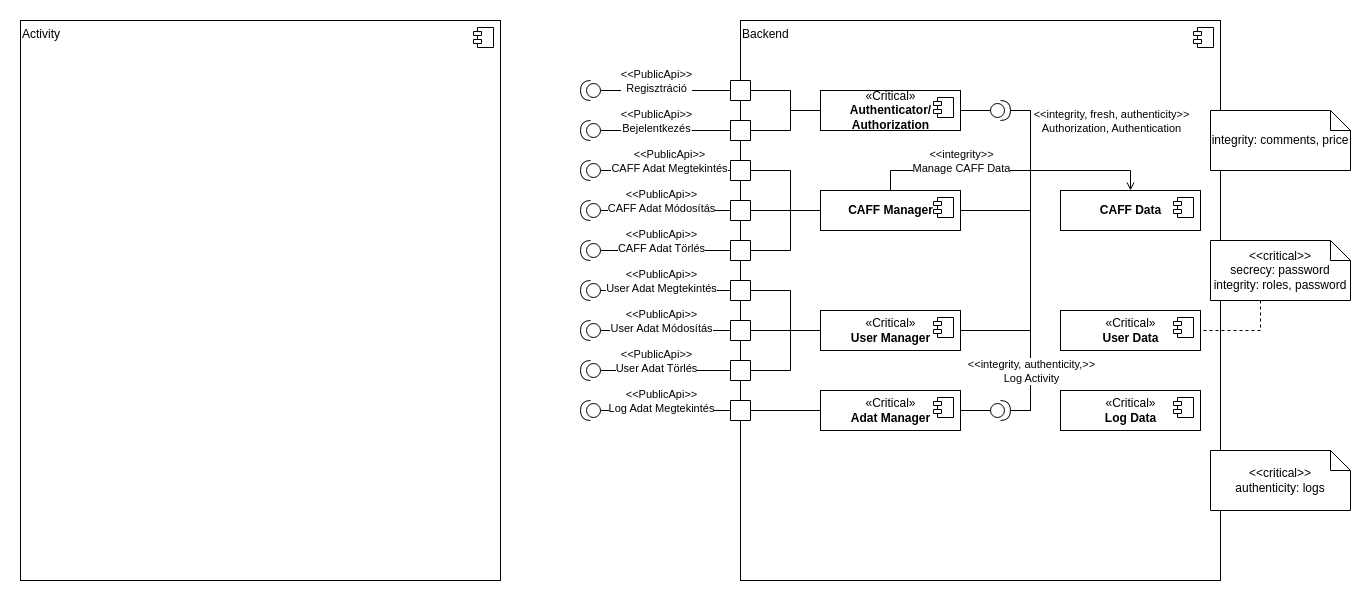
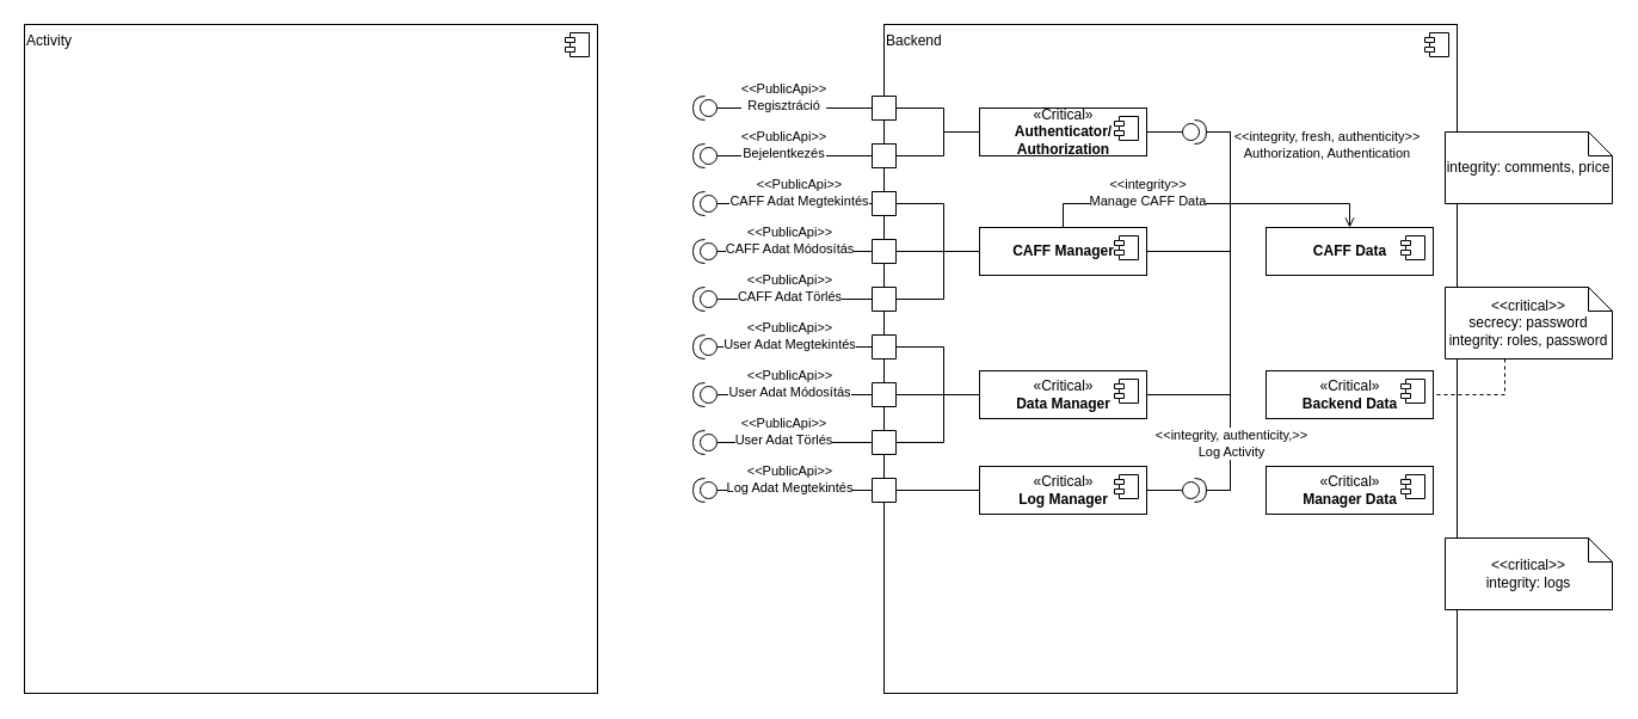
  <mxCell id="0" />
  <mxCell id="1" parent="0" />
  <mxCell id="2" value="Backend" style="html=1;dropTarget=0;align=left;verticalAlign=top;" vertex="1" parent="1"><mxGeometry x="740" y="20" width="480" height="560" as="geometry" /></mxCell>
  <mxCell id="3" value="" style="shape=module;jettyWidth=8;jettyHeight=4;" vertex="1" parent="2"><mxGeometry x="1" width="20" height="20" relative="1" as="geometry"><mxPoint x="-27" y="7" as="offset" /></mxGeometry></mxCell>
  <mxCell id="4" value="Activity" style="html=1;dropTarget=0;verticalAlign=top;align=left;" vertex="1" parent="1"><mxGeometry x="20" y="20" width="480" height="560" as="geometry" /></mxCell>
  <mxCell id="5" value="" style="shape=module;jettyWidth=8;jettyHeight=4;" vertex="1" parent="4"><mxGeometry x="1" width="20" height="20" relative="1" as="geometry"><mxPoint x="-27" y="7" as="offset" /></mxGeometry></mxCell>
  <mxCell id="6" value="" style="verticalLabelPosition=bottom;verticalAlign=top;html=1;shape=mxgraph.basic.rect;fillColor2=none;strokeWidth=1;size=20;indent=5;" vertex="1" parent="1"><mxGeometry x="730" y="80" width="20" height="20" as="geometry" /></mxCell>
  <mxCell id="7" value="" style="verticalLabelPosition=bottom;verticalAlign=top;html=1;shape=mxgraph.basic.rect;fillColor2=none;strokeWidth=1;size=20;indent=5;" vertex="1" parent="1"><mxGeometry x="730" y="120" width="20" height="20" as="geometry" /></mxCell>
  <mxCell id="8" style="edgeStyle=orthogonalEdgeStyle;rounded=0;orthogonalLoop=1;jettySize=auto;html=1;endArrow=none;endFill=0;" edge="1" parent="1" source="10" target="6"><mxGeometry relative="1" as="geometry" /></mxCell>
  <mxCell id="9" value="&amp;lt;&amp;lt;PublicApi&amp;gt;&amp;gt;&lt;br&gt;Regisztráció" style="edgeLabel;html=1;align=center;verticalAlign=middle;resizable=0;points=[];" vertex="1" connectable="0" parent="8"><mxGeometry x="-0.267" y="-1" relative="1" as="geometry"><mxPoint x="7" y="-11" as="offset" /></mxGeometry></mxCell>
  <mxCell id="10" value="" style="shape=providedRequiredInterface;html=1;verticalLabelPosition=bottom;sketch=0;flipV=0;flipH=1;" vertex="1" parent="1"><mxGeometry x="580" y="80" width="20" height="20" as="geometry" /></mxCell>
  <mxCell id="11" style="edgeStyle=orthogonalEdgeStyle;rounded=0;orthogonalLoop=1;jettySize=auto;html=1;endArrow=none;endFill=0;" edge="1" parent="1" source="13" target="7"><mxGeometry relative="1" as="geometry"><mxPoint x="740" y="130" as="targetPoint" /><Array as="points"><mxPoint x="680" y="130" /><mxPoint x="680" y="130" /></Array></mxGeometry></mxCell>
  <mxCell id="12" value="&amp;lt;&amp;lt;PublicApi&amp;gt;&amp;gt;&lt;br&gt;Bejelentkezés" style="edgeLabel;html=1;align=center;verticalAlign=middle;resizable=0;points=[];" vertex="1" connectable="0" parent="11"><mxGeometry x="-0.267" y="-1" relative="1" as="geometry"><mxPoint x="7" y="-11" as="offset" /></mxGeometry></mxCell>
  <mxCell id="13" value="" style="shape=providedRequiredInterface;html=1;verticalLabelPosition=bottom;sketch=0;flipV=0;flipH=1;" vertex="1" parent="1"><mxGeometry x="580" y="120" width="20" height="20" as="geometry" /></mxCell>
  <mxCell id="14" value="" style="verticalLabelPosition=bottom;verticalAlign=top;html=1;shape=mxgraph.basic.rect;fillColor2=none;strokeWidth=1;size=20;indent=5;" vertex="1" parent="1"><mxGeometry x="730" y="120" width="20" height="20" as="geometry" /></mxCell>
  <mxCell id="15" style="edgeStyle=orthogonalEdgeStyle;rounded=0;orthogonalLoop=1;jettySize=auto;html=1;endArrow=none;endFill=0;" edge="1" parent="1" source="19"><mxGeometry relative="1" as="geometry"><mxPoint x="730" y="170" as="targetPoint" /><mxPoint x="640" y="170" as="sourcePoint" /><Array as="points" /></mxGeometry></mxCell>
  <mxCell id="16" value="&amp;lt;&amp;lt;PublicApi&amp;gt;&amp;gt;&lt;br&gt;CAFF Adat Megtekintés" style="edgeLabel;html=1;align=center;verticalAlign=middle;resizable=0;points=[];" vertex="1" connectable="0" parent="15"><mxGeometry x="-0.267" y="-1" relative="1" as="geometry"><mxPoint x="20" y="-11" as="offset" /></mxGeometry></mxCell>
  <mxCell id="17" style="edgeStyle=orthogonalEdgeStyle;rounded=0;orthogonalLoop=1;jettySize=auto;html=1;endArrow=none;endFill=0;" edge="1" parent="1" source="18" target="58"><mxGeometry relative="1" as="geometry"><Array as="points"><mxPoint x="790" y="170" /><mxPoint x="790" y="210" /></Array></mxGeometry></mxCell>
  <mxCell id="18" value="" style="verticalLabelPosition=bottom;verticalAlign=top;html=1;shape=mxgraph.basic.rect;fillColor2=none;strokeWidth=1;size=20;indent=5;" vertex="1" parent="1"><mxGeometry x="730" y="160" width="20" height="20" as="geometry" /></mxCell>
  <mxCell id="19" value="" style="shape=providedRequiredInterface;html=1;verticalLabelPosition=bottom;sketch=0;flipV=0;flipH=1;" vertex="1" parent="1"><mxGeometry x="580" y="160" width="20" height="20" as="geometry" /></mxCell>
  <mxCell id="20" style="edgeStyle=orthogonalEdgeStyle;rounded=0;orthogonalLoop=1;jettySize=auto;html=1;endArrow=none;endFill=0;" edge="1" parent="1" source="24"><mxGeometry relative="1" as="geometry"><mxPoint x="730" y="210" as="targetPoint" /><mxPoint x="610" y="210" as="sourcePoint" /><Array as="points" /></mxGeometry></mxCell>
  <mxCell id="21" value="&amp;lt;&amp;lt;PublicApi&amp;gt;&amp;gt;&lt;br&gt;CAFF Adat Módosítás" style="edgeLabel;html=1;align=center;verticalAlign=middle;resizable=0;points=[];" vertex="1" connectable="0" parent="20"><mxGeometry x="-0.267" y="-1" relative="1" as="geometry"><mxPoint x="12" y="-11" as="offset" /></mxGeometry></mxCell>
  <mxCell id="22" style="edgeStyle=orthogonalEdgeStyle;rounded=0;orthogonalLoop=1;jettySize=auto;html=1;endArrow=none;endFill=0;" edge="1" parent="1" source="23" target="58"><mxGeometry relative="1" as="geometry" /></mxCell>
  <mxCell id="23" value="" style="verticalLabelPosition=bottom;verticalAlign=top;html=1;shape=mxgraph.basic.rect;fillColor2=none;strokeWidth=1;size=20;indent=5;" vertex="1" parent="1"><mxGeometry x="730" y="200" width="20" height="20" as="geometry" /></mxCell>
  <mxCell id="24" value="" style="shape=providedRequiredInterface;html=1;verticalLabelPosition=bottom;sketch=0;flipV=0;flipH=1;" vertex="1" parent="1"><mxGeometry x="580" y="200" width="20" height="20" as="geometry" /></mxCell>
  <mxCell id="25" style="edgeStyle=orthogonalEdgeStyle;rounded=0;orthogonalLoop=1;jettySize=auto;html=1;endArrow=none;endFill=0;" edge="1" parent="1" source="29"><mxGeometry relative="1" as="geometry"><mxPoint x="730" y="260" as="targetPoint" /><mxPoint x="600" y="260" as="sourcePoint" /><Array as="points"><mxPoint x="730" y="250" /></Array></mxGeometry></mxCell>
  <mxCell id="26" value="&amp;lt;&amp;lt;PublicApi&amp;gt;&amp;gt;&lt;br&gt;CAFF Adat Törlés" style="edgeLabel;html=1;align=center;verticalAlign=middle;resizable=0;points=[];" vertex="1" connectable="0" parent="25"><mxGeometry x="-0.267" y="-1" relative="1" as="geometry"><mxPoint x="9" y="-11" as="offset" /></mxGeometry></mxCell>
  <mxCell id="27" style="edgeStyle=orthogonalEdgeStyle;rounded=0;orthogonalLoop=1;jettySize=auto;html=1;endArrow=none;endFill=0;" edge="1" parent="1" source="28" target="58"><mxGeometry relative="1" as="geometry"><Array as="points"><mxPoint x="790" y="250" /><mxPoint x="790" y="210" /></Array></mxGeometry></mxCell>
  <mxCell id="28" value="" style="verticalLabelPosition=bottom;verticalAlign=top;html=1;shape=mxgraph.basic.rect;fillColor2=none;strokeWidth=1;size=20;indent=5;" vertex="1" parent="1"><mxGeometry x="730" y="240" width="20" height="20" as="geometry" /></mxCell>
  <mxCell id="29" value="" style="shape=providedRequiredInterface;html=1;verticalLabelPosition=bottom;sketch=0;flipV=0;flipH=1;" vertex="1" parent="1"><mxGeometry x="580" y="240" width="20" height="20" as="geometry" /></mxCell>
  <mxCell id="30" style="edgeStyle=orthogonalEdgeStyle;rounded=0;orthogonalLoop=1;jettySize=auto;html=1;endArrow=none;endFill=0;" edge="1" parent="1" source="34"><mxGeometry relative="1" as="geometry"><mxPoint x="730" y="290" as="targetPoint" /><mxPoint x="640" y="290" as="sourcePoint" /><Array as="points" /></mxGeometry></mxCell>
  <mxCell id="31" value="&amp;lt;&amp;lt;PublicApi&amp;gt;&amp;gt;&lt;br&gt;User Adat Megtekintés" style="edgeLabel;html=1;align=center;verticalAlign=middle;resizable=0;points=[];" vertex="1" connectable="0" parent="30"><mxGeometry x="-0.267" y="-1" relative="1" as="geometry"><mxPoint x="12" y="-11" as="offset" /></mxGeometry></mxCell>
  <mxCell id="32" style="edgeStyle=orthogonalEdgeStyle;rounded=0;orthogonalLoop=1;jettySize=auto;html=1;endArrow=none;endFill=0;" edge="1" parent="1" source="33" target="63"><mxGeometry relative="1" as="geometry"><Array as="points"><mxPoint x="790" y="290" /><mxPoint x="790" y="330" /></Array></mxGeometry></mxCell>
  <mxCell id="33" value="" style="verticalLabelPosition=bottom;verticalAlign=top;html=1;shape=mxgraph.basic.rect;fillColor2=none;strokeWidth=1;size=20;indent=5;" vertex="1" parent="1"><mxGeometry x="730" y="280" width="20" height="20" as="geometry" /></mxCell>
  <mxCell id="34" value="" style="shape=providedRequiredInterface;html=1;verticalLabelPosition=bottom;sketch=0;flipV=0;flipH=1;" vertex="1" parent="1"><mxGeometry x="580" y="280" width="20" height="20" as="geometry" /></mxCell>
  <mxCell id="35" style="edgeStyle=orthogonalEdgeStyle;rounded=0;orthogonalLoop=1;jettySize=auto;html=1;endArrow=none;endFill=0;" edge="1" parent="1" source="39"><mxGeometry relative="1" as="geometry"><mxPoint x="730" y="330" as="targetPoint" /><mxPoint x="640" y="330" as="sourcePoint" /><Array as="points" /></mxGeometry></mxCell>
  <mxCell id="36" value="&amp;lt;&amp;lt;PublicApi&amp;gt;&amp;gt;&lt;br&gt;User Adat Módosítás" style="edgeLabel;html=1;align=center;verticalAlign=middle;resizable=0;points=[];" vertex="1" connectable="0" parent="35"><mxGeometry x="-0.267" y="-1" relative="1" as="geometry"><mxPoint x="12" y="-11" as="offset" /></mxGeometry></mxCell>
  <mxCell id="37" style="edgeStyle=orthogonalEdgeStyle;rounded=0;orthogonalLoop=1;jettySize=auto;html=1;endArrow=none;endFill=0;" edge="1" parent="1" source="38" target="63"><mxGeometry relative="1" as="geometry" /></mxCell>
  <mxCell id="38" value="" style="verticalLabelPosition=bottom;verticalAlign=top;html=1;shape=mxgraph.basic.rect;fillColor2=none;strokeWidth=1;size=20;indent=5;" vertex="1" parent="1"><mxGeometry x="730" y="320" width="20" height="20" as="geometry" /></mxCell>
  <mxCell id="39" value="" style="shape=providedRequiredInterface;html=1;verticalLabelPosition=bottom;sketch=0;flipV=0;flipH=1;" vertex="1" parent="1"><mxGeometry x="580" y="320" width="20" height="20" as="geometry" /></mxCell>
  <mxCell id="40" style="edgeStyle=orthogonalEdgeStyle;rounded=0;orthogonalLoop=1;jettySize=auto;html=1;endArrow=none;endFill=0;" edge="1" parent="1" source="44"><mxGeometry relative="1" as="geometry"><mxPoint x="730" y="370" as="targetPoint" /><mxPoint x="640" y="370" as="sourcePoint" /><Array as="points" /></mxGeometry></mxCell>
  <mxCell id="41" value="&amp;lt;&amp;lt;PublicApi&amp;gt;&amp;gt;&lt;br&gt;User Adat Törlés" style="edgeLabel;html=1;align=center;verticalAlign=middle;resizable=0;points=[];" vertex="1" connectable="0" parent="40"><mxGeometry x="-0.267" y="-1" relative="1" as="geometry"><mxPoint x="7" y="-11" as="offset" /></mxGeometry></mxCell>
  <mxCell id="42" style="edgeStyle=orthogonalEdgeStyle;rounded=0;orthogonalLoop=1;jettySize=auto;html=1;endArrow=none;endFill=0;" edge="1" parent="1" source="43" target="63"><mxGeometry relative="1" as="geometry"><Array as="points"><mxPoint x="790" y="370" /><mxPoint x="790" y="330" /></Array></mxGeometry></mxCell>
  <mxCell id="43" value="" style="verticalLabelPosition=bottom;verticalAlign=top;html=1;shape=mxgraph.basic.rect;fillColor2=none;strokeWidth=1;size=20;indent=5;" vertex="1" parent="1"><mxGeometry x="730" y="360" width="20" height="20" as="geometry" /></mxCell>
  <mxCell id="44" value="" style="shape=providedRequiredInterface;html=1;verticalLabelPosition=bottom;sketch=0;flipV=0;flipH=1;" vertex="1" parent="1"><mxGeometry x="580" y="360" width="20" height="20" as="geometry" /></mxCell>
  <mxCell id="45" style="edgeStyle=orthogonalEdgeStyle;rounded=0;orthogonalLoop=1;jettySize=auto;html=1;endArrow=none;endFill=0;" edge="1" parent="1" source="49"><mxGeometry relative="1" as="geometry"><mxPoint x="730" y="410" as="targetPoint" /><mxPoint x="640" y="410" as="sourcePoint" /><Array as="points" /></mxGeometry></mxCell>
  <mxCell id="46" value="&amp;lt;&amp;lt;PublicApi&amp;gt;&amp;gt;&lt;br&gt;Log Adat Megtekintés" style="edgeLabel;html=1;align=center;verticalAlign=middle;resizable=0;points=[];" vertex="1" connectable="0" parent="45"><mxGeometry x="-0.267" y="-1" relative="1" as="geometry"><mxPoint x="12" y="-11" as="offset" /></mxGeometry></mxCell>
  <mxCell id="47" style="edgeStyle=orthogonalEdgeStyle;rounded=0;orthogonalLoop=1;jettySize=auto;html=1;endArrow=none;endFill=0;" edge="1" parent="1" source="48" target="66"><mxGeometry relative="1" as="geometry" /></mxCell>
  <mxCell id="48" value="" style="verticalLabelPosition=bottom;verticalAlign=top;html=1;shape=mxgraph.basic.rect;fillColor2=none;strokeWidth=1;size=20;indent=5;" vertex="1" parent="1"><mxGeometry x="730" y="400" width="20" height="20" as="geometry" /></mxCell>
  <mxCell id="49" value="" style="shape=providedRequiredInterface;html=1;verticalLabelPosition=bottom;sketch=0;flipV=0;flipH=1;" vertex="1" parent="1"><mxGeometry x="580" y="400" width="20" height="20" as="geometry" /></mxCell>
  <mxCell id="50" style="edgeStyle=orthogonalEdgeStyle;rounded=0;orthogonalLoop=1;jettySize=auto;html=1;endArrow=none;endFill=0;" edge="1" parent="1" source="53" target="6"><mxGeometry relative="1" as="geometry"><Array as="points"><mxPoint x="790" y="110" /><mxPoint x="790" y="90" /></Array></mxGeometry></mxCell>
  <mxCell id="51" style="edgeStyle=orthogonalEdgeStyle;rounded=0;orthogonalLoop=1;jettySize=auto;html=1;endArrow=none;endFill=0;" edge="1" parent="1" source="53" target="14"><mxGeometry relative="1" as="geometry"><Array as="points"><mxPoint x="790" y="110" /><mxPoint x="790" y="130" /></Array></mxGeometry></mxCell>
  <mxCell id="52" style="edgeStyle=orthogonalEdgeStyle;rounded=0;orthogonalLoop=1;jettySize=auto;html=1;endArrow=none;endFill=0;" edge="1" parent="1" source="53" target="74"><mxGeometry relative="1" as="geometry" /></mxCell>
  <mxCell id="53" value="«Critical»&lt;br&gt;&lt;b&gt;Authenticator/&lt;br&gt;Authorization&lt;/b&gt;" style="html=1;dropTarget=0;" vertex="1" parent="1"><mxGeometry x="820" y="90" width="140" height="40" as="geometry" /></mxCell>
  <mxCell id="54" value="" style="shape=module;jettyWidth=8;jettyHeight=4;" vertex="1" parent="53"><mxGeometry x="1" width="20" height="20" relative="1" as="geometry"><mxPoint x="-27" y="7" as="offset" /></mxGeometry></mxCell>
  <mxCell id="55" style="edgeStyle=orthogonalEdgeStyle;rounded=0;orthogonalLoop=1;jettySize=auto;html=1;endArrow=open;endFill=0;" edge="1" parent="1" source="58" target="68"><mxGeometry relative="1" as="geometry"><Array as="points"><mxPoint x="890" y="170" /><mxPoint x="1130" y="170" /></Array></mxGeometry></mxCell>
  <mxCell id="56" value="&amp;lt;&amp;lt;integrity&amp;gt;&amp;gt;&lt;br&gt;Manage CAFF Data" style="edgeLabel;html=1;align=center;verticalAlign=middle;resizable=0;points=[];" vertex="1" connectable="0" parent="55"><mxGeometry x="-0.179" y="2" relative="1" as="geometry"><mxPoint x="-25" y="-8" as="offset" /></mxGeometry></mxCell>
  <mxCell id="57" style="edgeStyle=orthogonalEdgeStyle;rounded=0;orthogonalLoop=1;jettySize=auto;html=1;endArrow=none;endFill=0;" edge="1" parent="1" source="58" target="75"><mxGeometry relative="1" as="geometry"><Array as="points"><mxPoint x="1030" y="210" /><mxPoint x="1030" y="410" /></Array></mxGeometry></mxCell>
  <mxCell id="58" value="&lt;b&gt;CAFF Manager&lt;/b&gt;" style="html=1;dropTarget=0;" vertex="1" parent="1"><mxGeometry x="820" y="190" width="140" height="40" as="geometry" /></mxCell>
  <mxCell id="59" value="" style="shape=module;jettyWidth=8;jettyHeight=4;" vertex="1" parent="58"><mxGeometry x="1" width="20" height="20" relative="1" as="geometry"><mxPoint x="-27" y="7" as="offset" /></mxGeometry></mxCell>
  <mxCell id="60" style="edgeStyle=orthogonalEdgeStyle;rounded=0;orthogonalLoop=1;jettySize=auto;html=1;endArrow=none;endFill=0;" edge="1" parent="1" source="63" target="74"><mxGeometry relative="1" as="geometry"><Array as="points"><mxPoint x="1030" y="330" /><mxPoint x="1030" y="110" /></Array></mxGeometry></mxCell>
  <mxCell id="61" style="edgeStyle=orthogonalEdgeStyle;rounded=0;orthogonalLoop=1;jettySize=auto;html=1;endArrow=none;endFill=0;" edge="1" parent="1" source="63" target="75"><mxGeometry relative="1" as="geometry"><Array as="points"><mxPoint x="1030" y="330" /><mxPoint x="1030" y="410" /></Array></mxGeometry></mxCell>
  <mxCell id="62" value="&amp;lt;&amp;lt;integrity, authenticity,&amp;gt;&amp;gt;&lt;br&gt;Log Activity" style="edgeLabel;html=1;align=center;verticalAlign=middle;resizable=0;points=[];" vertex="1" connectable="0" parent="61"><mxGeometry x="0.447" y="4" relative="1" as="geometry"><mxPoint x="-4" y="-13" as="offset" /></mxGeometry></mxCell>
- <mxCell id="63" value="«Critical»&lt;br&gt;&lt;b&gt;User Manager&lt;/b&gt;" style="html=1;dropTarget=0;" vertex="1" parent="1"><mxGeometry x="820" y="310" width="140" height="40" as="geometry" /></mxCell>
+ <mxCell id="63" value="«Critical»&lt;br&gt;&lt;b&gt;Data Manager&lt;/b&gt;" style="html=1;dropTarget=0;" vertex="1" parent="1"><mxGeometry x="820" y="310" width="140" height="40" as="geometry" /></mxCell>
  <mxCell id="64" value="" style="shape=module;jettyWidth=8;jettyHeight=4;" vertex="1" parent="63"><mxGeometry x="1" width="20" height="20" relative="1" as="geometry"><mxPoint x="-27" y="7" as="offset" /></mxGeometry></mxCell>
  <mxCell id="65" style="edgeStyle=orthogonalEdgeStyle;rounded=0;orthogonalLoop=1;jettySize=auto;html=1;endArrow=none;endFill=0;" edge="1" parent="1" source="66" target="75"><mxGeometry relative="1" as="geometry" /></mxCell>
- <mxCell id="66" value="«Critical»&lt;br&gt;&lt;b&gt;Adat Manager&lt;/b&gt;" style="html=1;dropTarget=0;" vertex="1" parent="1"><mxGeometry x="820" y="390" width="140" height="40" as="geometry" /></mxCell>
+ <mxCell id="66" value="«Critical»&lt;br&gt;&lt;b&gt;Log Manager&lt;/b&gt;" style="html=1;dropTarget=0;" vertex="1" parent="1"><mxGeometry x="820" y="390" width="140" height="40" as="geometry" /></mxCell>
  <mxCell id="67" value="" style="shape=module;jettyWidth=8;jettyHeight=4;" vertex="1" parent="66"><mxGeometry x="1" width="20" height="20" relative="1" as="geometry"><mxPoint x="-27" y="7" as="offset" /></mxGeometry></mxCell>
  <mxCell id="68" value="&lt;b&gt;CAFF Data&lt;/b&gt;" style="html=1;dropTarget=0;" vertex="1" parent="1"><mxGeometry x="1060" y="190" width="140" height="40" as="geometry" /></mxCell>
  <mxCell id="69" value="" style="shape=module;jettyWidth=8;jettyHeight=4;" vertex="1" parent="68"><mxGeometry x="1" width="20" height="20" relative="1" as="geometry"><mxPoint x="-27" y="7" as="offset" /></mxGeometry></mxCell>
- <mxCell id="70" value="«Critical»&lt;br&gt;&lt;b&gt;User Data&lt;/b&gt;" style="html=1;dropTarget=0;" vertex="1" parent="1"><mxGeometry x="1060" y="310" width="140" height="40" as="geometry" /></mxCell>
+ <mxCell id="70" value="«Critical»&lt;br&gt;&lt;b&gt;Backend Data&lt;/b&gt;" style="html=1;dropTarget=0;" vertex="1" parent="1"><mxGeometry x="1060" y="310" width="140" height="40" as="geometry" /></mxCell>
  <mxCell id="71" value="" style="shape=module;jettyWidth=8;jettyHeight=4;" vertex="1" parent="70"><mxGeometry x="1" width="20" height="20" relative="1" as="geometry"><mxPoint x="-27" y="7" as="offset" /></mxGeometry></mxCell>
- <mxCell id="72" value="«Critical»&lt;br&gt;&lt;b&gt;Log Data&lt;/b&gt;" style="html=1;dropTarget=0;" vertex="1" parent="1"><mxGeometry x="1060" y="390" width="140" height="40" as="geometry" /></mxCell>
+ <mxCell id="72" value="«Critical»&lt;br&gt;&lt;b&gt;Manager Data&lt;/b&gt;" style="html=1;dropTarget=0;" vertex="1" parent="1"><mxGeometry x="1060" y="390" width="140" height="40" as="geometry" /></mxCell>
  <mxCell id="73" value="" style="shape=module;jettyWidth=8;jettyHeight=4;" vertex="1" parent="72"><mxGeometry x="1" width="20" height="20" relative="1" as="geometry"><mxPoint x="-27" y="7" as="offset" /></mxGeometry></mxCell>
  <mxCell id="74" value="" style="shape=providedRequiredInterface;html=1;verticalLabelPosition=bottom;sketch=0;flipV=0;flipH=0;rotation=0;" vertex="1" parent="1"><mxGeometry x="990" y="100" width="20" height="20" as="geometry" /></mxCell>
  <mxCell id="75" value="" style="shape=providedRequiredInterface;html=1;verticalLabelPosition=bottom;sketch=0;flipV=0;flipH=0;rotation=0;" vertex="1" parent="1"><mxGeometry x="990" y="400" width="20" height="20" as="geometry" /></mxCell>
  <mxCell id="76" style="edgeStyle=orthogonalEdgeStyle;rounded=0;orthogonalLoop=1;jettySize=auto;html=1;endArrow=none;endFill=0;" edge="1" parent="1" source="58" target="74"><mxGeometry relative="1" as="geometry"><Array as="points"><mxPoint x="1030" y="210" /><mxPoint x="1030" y="110" /></Array></mxGeometry></mxCell>
  <mxCell id="77" value="&amp;lt;&amp;lt;integrity, fresh, authenticity&amp;gt;&amp;gt;&lt;br&gt;Authorization, Authentication" style="edgeLabel;html=1;align=center;verticalAlign=middle;resizable=0;points=[];" vertex="1" connectable="0" parent="76"><mxGeometry x="0.597" relative="1" as="geometry"><mxPoint x="80" y="-8" as="offset" /></mxGeometry></mxCell>
  <mxCell id="78" style="edgeStyle=orthogonalEdgeStyle;rounded=0;orthogonalLoop=1;jettySize=auto;html=1;endArrow=none;endFill=0;dashed=1;" edge="1" parent="1" source="79" target="70"><mxGeometry relative="1" as="geometry"><Array as="points"><mxPoint x="1260" y="330" /></Array></mxGeometry></mxCell>
  <mxCell id="79" value="&amp;lt;&amp;lt;critical&amp;gt;&amp;gt;&lt;br&gt;secrecy: password&lt;br&gt;integrity: roles, password" style="shape=note;size=20;whiteSpace=wrap;html=1;" vertex="1" parent="1"><mxGeometry x="1210" y="240" width="140" height="60" as="geometry" /></mxCell>
- <mxCell id="80" value="&amp;lt;&amp;lt;critical&amp;gt;&amp;gt;&lt;br&gt;authenticity: logs" style="shape=note;size=20;whiteSpace=wrap;html=1;" vertex="1" parent="1"><mxGeometry x="1210" y="450" width="140" height="60" as="geometry" /></mxCell>
+ <mxCell id="80" value="&amp;lt;&amp;lt;critical&amp;gt;&amp;gt;&lt;br&gt;integrity: logs" style="shape=note;size=20;whiteSpace=wrap;html=1;" vertex="1" parent="1"><mxGeometry x="1210" y="450" width="140" height="60" as="geometry" /></mxCell>
  <mxCell id="81" value="integrity: comments, price" style="shape=note;size=20;whiteSpace=wrap;html=1;" vertex="1" parent="1"><mxGeometry x="1210" y="110" width="140" height="60" as="geometry" /></mxCell>
